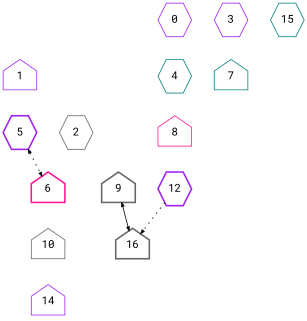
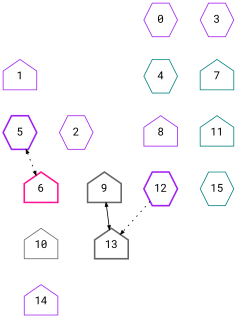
  digraph {
    fontname="Roboto Mono"
    nodesep=0.4
    rank=same
    ranksep=0.4
    splines=line
    node [color=purple fixedsize=true fontname="Roboto Mono" shape=house]
    edge [arrowsize=0.5 fontname="Roboto Mono" style=invis weight=1000]
    6 [color=deeppink height=0.6 style=bold width=0.6]
    9 [color=gray40 height=0.6 style=bold width=0.6]
-   13 [color=gray40 height=0.6 style=bold width=0.6 label=16]
+   13 [color=gray40 height=0.6 style=bold width=0.6]
    12 [height=0.6 shape=hexagon style=bold width=0.6]
    10 [color=gray40 height=0.6 width=0.6]
    5 [height=0.6 shape=hexagon style=bold width=0.6]
    14 [height=0.6 width=0.6]
    0 [height=0.6 shape=hexagon width=0.6]
    4 [color=teal height=0.6 shape=hexagon width=0.6]
-   8 [color=deeppink height=0.6 width=0.6]
+   8 [height=0.6 width=0.6]
    1 [height=0.6 width=0.6]
-   2 [color=gray40 height=0.6 shape=hexagon width=0.6]
+   2 [height=0.6 shape=hexagon width=0.6]
    3 [height=0.6 shape=hexagon width=0.6]
    7 [color=teal height=0.6 width=0.6]
+   11 [color=teal height=0.6 width=0.6]
    15 [color=teal height=0.6 shape=hexagon width=0.6]
    subgraph sub_1 {
      6
      9
    }
    subgraph sub_2 {
      13
    }
    subgraph sub_3 {
      12
    }
    6 -> 10
    9 -> 13 [dir=both style=solid]
    12 -> 13 [style=dotted]
    10 -> 14
    5 -> 6 [dir=both style=dotted]
    0 -> 4
    4 -> 8
    8 -> 12
    1 -> 5
    2 -> 6
    3 -> 7
+   7 -> 11
+   11 -> 15
  }
